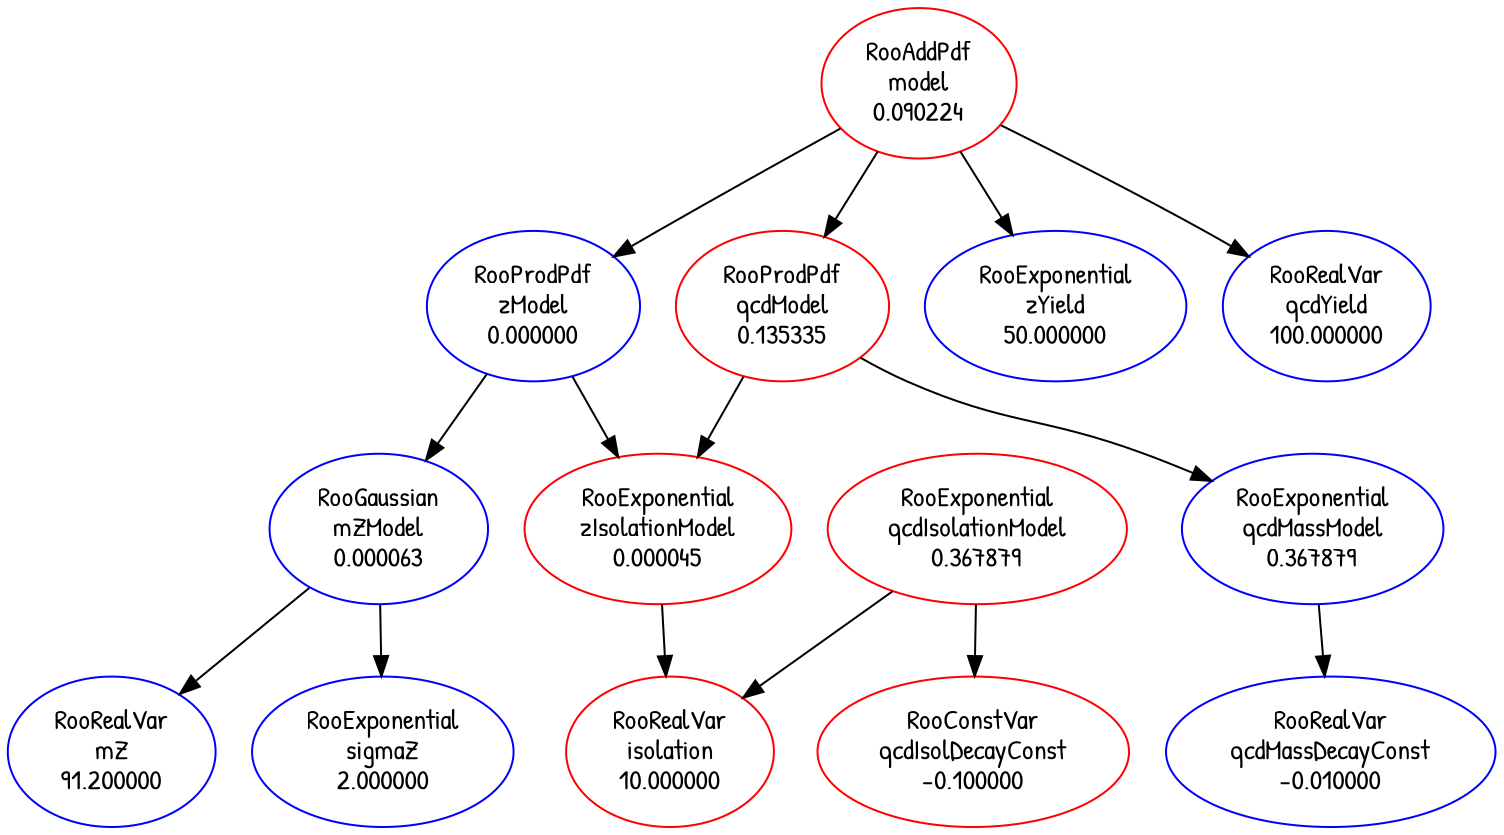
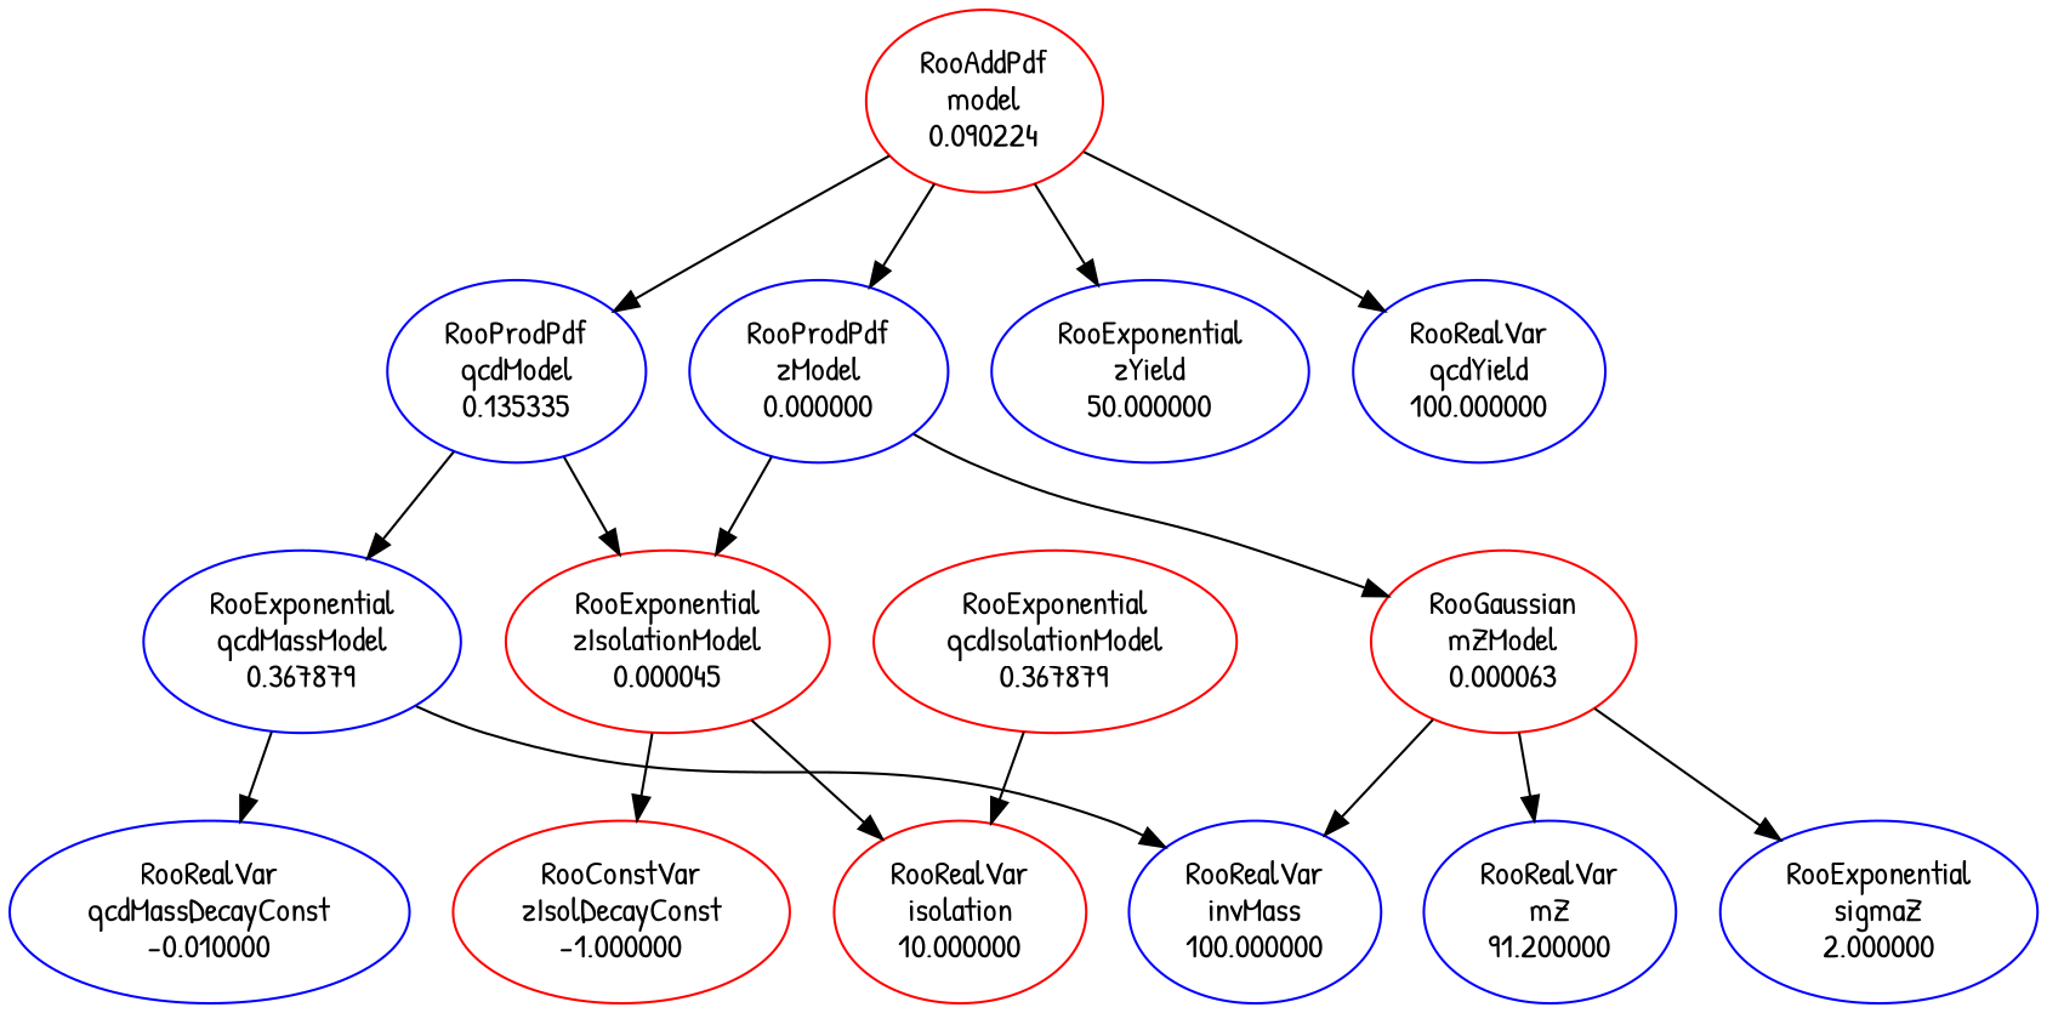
  digraph {
    fontname="Patrick Hand"
    node [color=red fontname="Patrick Hand"]
    edge [fontname="Patrick Hand"]
    n1 [label="RooAddPdf\nmodel\n0.090224"]
    n2 [color=blue label="RooProdPdf\nzModel\n0.000000"]
    n3 [color=blue label="RooExponential\nzYield\n50.000000"]
-   n4 [label="RooProdPdf\nqcdModel\n0.135335"]
+   n4 [color=blue label="RooProdPdf\nqcdModel\n0.135335"]
    n5 [color=blue label="RooRealVar\nqcdYield\n100.000000"]
-   n6 [color=blue label="RooGaussian\nmZModel\n0.000063"]
+   n6 [label="RooGaussian\nmZModel\n0.000063"]
    n7 [label="RooExponential\nzIsolationModel\n0.000045"]
    n8 [color=blue label="RooExponential\nqcdMassModel\n0.367879"]
+   n9 [color=blue label="RooRealVar\ninvMass\n100.000000"]
    n10 [color=blue label="RooRealVar\nmZ\n91.200000"]
    n11 [color=blue label="RooExponential\nsigmaZ\n2.000000"]
    n12 [label="RooRealVar\nisolation\n10.000000"]
+   n13 [label="RooConstVar\nzIsolDecayConst\n-1.000000"]
    n14 [color=blue label="RooRealVar\nqcdMassDecayConst\n-0.010000"]
    n15 [label="RooExponential\nqcdIsolationModel\n0.367879"]
-   n16 [label="RooConstVar\nqcdIsolDecayConst\n-0.100000"]
    n1 -> n2
    n1 -> n3
    n1 -> n4
    n1 -> n5
    n2 -> n6
    n2 -> n7
    n4 -> n7
    n4 -> n8
+   n6 -> n9
    n6 -> n10
    n6 -> n11
    n7 -> n12
+   n7 -> n13
+   n8 -> n9
    n8 -> n14
    n15 -> n12
-   n15 -> n16
  }
